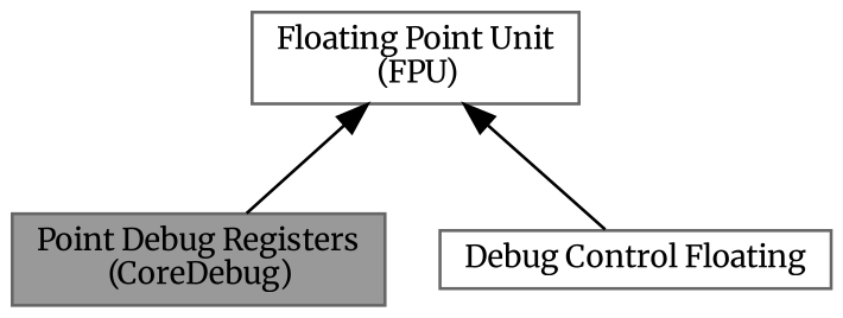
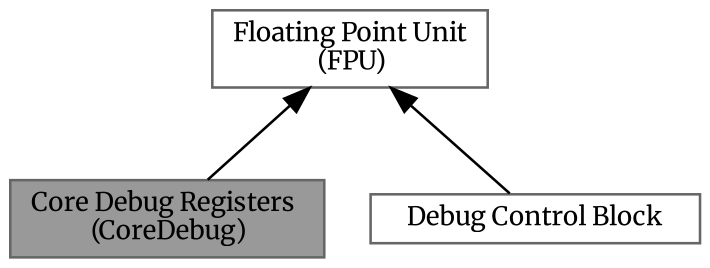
  digraph {
    fontname=Merriweather
    rankdir=TB
    node [color=grey40 fillcolor=white fontname=Merriweather fontsize=10 shape=box style=filled]
    edge [dir=back fontname=Merriweather fontsize=10 labelfontname=Helvetica labelfontsize=10 shape=plaintext style=solid]
-   n1 [color=gray40 fillcolor=grey60 fontcolor=black height=0.2 label="Point Debug Registers\l (CoreDebug)" width=0.4]
-   n2 [height=0.2 label="Debug Control Floating" width=0.4]
+   n1 [color=gray40 fillcolor=grey60 fontcolor=black height=0.2 label="Core Debug Registers\l (CoreDebug)" width=0.4]
+   n2 [height=0.2 label="Debug Control Block" width=0.4]
    n3 [height=0.2 label="Floating Point Unit\l (FPU)" width=0.4]
    n3 -> n1
    n3 -> n2
  }
